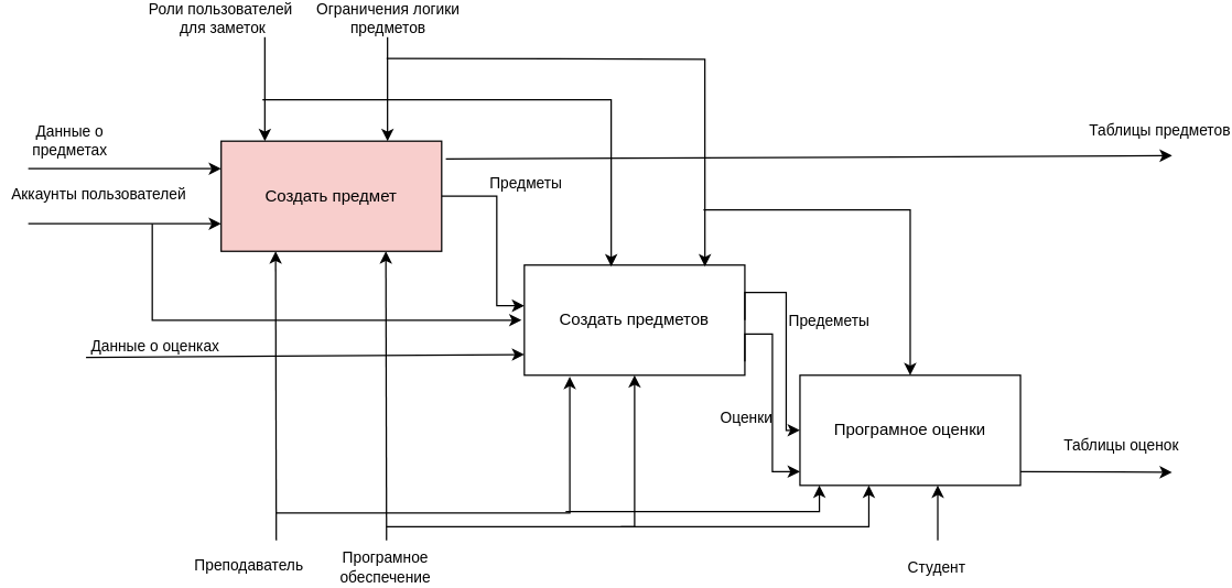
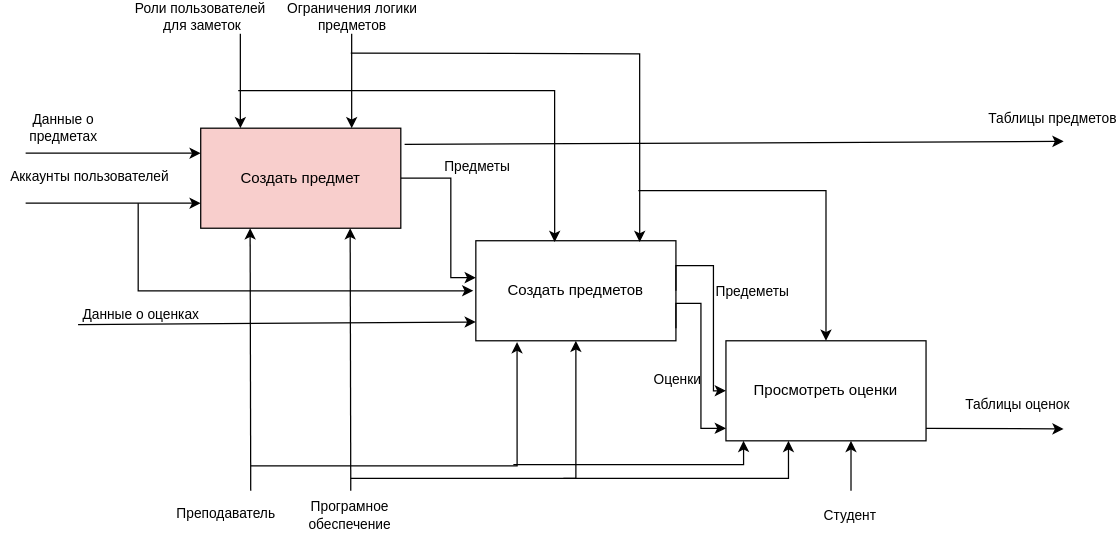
  <mxCell id="0" />
  <mxCell id="1" parent="0" />
  <mxCell id="2" value="Создать предметов" style="rounded=0;whiteSpace=wrap;html=1;" parent="1" vertex="1"><mxGeometry x="380" y="190" width="160" height="80" as="geometry" /></mxCell>
- <mxCell id="3" value="Програмное оценки" style="rounded=0;whiteSpace=wrap;html=1;" parent="1" vertex="1"><mxGeometry x="580" y="270" width="160" height="80" as="geometry" /></mxCell>
+ <mxCell id="3" value="Просмотреть оценки" style="rounded=0;whiteSpace=wrap;html=1;" parent="1" vertex="1"><mxGeometry x="580" y="270" width="160" height="80" as="geometry" /></mxCell>
  <mxCell id="4" value="" style="endArrow=classic;html=1;rounded=0;" parent="1" edge="1"><mxGeometry width="50" height="50" relative="1" as="geometry"><mxPoint x="191.69" y="20" as="sourcePoint" /><mxPoint x="191.69" y="100" as="targetPoint" /><Array as="points"><mxPoint x="190.71" y="20" /></Array></mxGeometry></mxCell>
  <mxCell id="5" value="Роли пользователей&amp;nbsp;&lt;br&gt;для заметок" style="edgeLabel;html=1;align=center;verticalAlign=middle;resizable=0;points=[];" parent="4" vertex="1" connectable="0"><mxGeometry x="-0.391" y="1" relative="1" as="geometry"><mxPoint x="-32" y="-34" as="offset" /></mxGeometry></mxCell>
  <mxCell id="6" value="" style="endArrow=classic;html=1;rounded=0;entryX=0.25;entryY=0;entryDx=0;entryDy=0;" parent="1" edge="1"><mxGeometry width="50" height="50" relative="1" as="geometry"><mxPoint x="280.71" y="20" as="sourcePoint" /><mxPoint x="280.71" y="100" as="targetPoint" /></mxGeometry></mxCell>
  <mxCell id="7" value="Ограничения логики &lt;br&gt;предметов" style="edgeLabel;html=1;align=center;verticalAlign=middle;resizable=0;points=[];" parent="6" vertex="1" connectable="0"><mxGeometry x="-0.147" y="-2" relative="1" as="geometry"><mxPoint x="2" y="-44" as="offset" /></mxGeometry></mxCell>
  <mxCell id="8" value="" style="endArrow=classic;html=1;rounded=0;entryX=0.5;entryY=0;entryDx=0;entryDy=0;edgeStyle=orthogonalEdgeStyle;" parent="1" target="3" edge="1"><mxGeometry width="50" height="50" relative="1" as="geometry"><mxPoint x="510" y="150" as="sourcePoint" /><mxPoint x="770" y="180" as="targetPoint" /><Array as="points"><mxPoint x="510" y="150" /><mxPoint x="660" y="150" /></Array></mxGeometry></mxCell>
  <mxCell id="9" value="" style="endArrow=classic;html=1;rounded=0;entryX=0;entryY=0.5;entryDx=0;entryDy=0;exitX=1;exitY=0.5;exitDx=0;exitDy=0;edgeStyle=orthogonalEdgeStyle;" parent="1" source="20" edge="1"><mxGeometry width="50" height="50" relative="1" as="geometry"><mxPoint x="240" y="219.5" as="sourcePoint" /><mxPoint x="380" y="219.5" as="targetPoint" /><Array as="points"><mxPoint x="360" y="140" /><mxPoint x="360" y="220" /></Array></mxGeometry></mxCell>
  <mxCell id="10" value="Предметы" style="edgeLabel;html=1;align=center;verticalAlign=middle;resizable=0;points=[];" parent="9" vertex="1" connectable="0"><mxGeometry x="-0.829" y="-1" relative="1" as="geometry"><mxPoint x="48" y="-11" as="offset" /></mxGeometry></mxCell>
  <mxCell id="11" value="" style="endArrow=classic;html=1;rounded=0;entryX=0.25;entryY=1;entryDx=0;entryDy=0;" parent="1" edge="1"><mxGeometry width="50" height="50" relative="1" as="geometry"><mxPoint x="200" y="390" as="sourcePoint" /><mxPoint x="199.5" y="180" as="targetPoint" /></mxGeometry></mxCell>
  <mxCell id="12" value="Преподаватель" style="edgeLabel;html=1;align=center;verticalAlign=middle;resizable=0;points=[];" parent="11" vertex="1" connectable="0"><mxGeometry x="-0.32" y="1" relative="1" as="geometry"><mxPoint x="-19" y="88" as="offset" /></mxGeometry></mxCell>
  <mxCell id="13" value="Програмное&lt;br&gt;обеспечение" style="endArrow=classic;html=1;rounded=0;entryX=0.75;entryY=1;entryDx=0;entryDy=0;" parent="1" edge="1"><mxGeometry x="-1" y="20" width="50" height="50" relative="1" as="geometry"><mxPoint x="280" y="390" as="sourcePoint" /><mxPoint x="279.5" y="180" as="targetPoint" /><mxPoint x="19" y="20" as="offset" /></mxGeometry></mxCell>
  <mxCell id="14" value="" style="endArrow=classic;html=1;rounded=0;edgeStyle=orthogonalEdgeStyle;" parent="1" target="2" edge="1"><mxGeometry width="50" height="50" relative="1" as="geometry"><mxPoint x="280" y="380" as="sourcePoint" /><mxPoint x="770" y="180" as="targetPoint" /><Array as="points"><mxPoint x="460" y="380" /></Array></mxGeometry></mxCell>
  <mxCell id="15" value="" style="endArrow=classic;html=1;rounded=0;entryX=0.206;entryY=1.013;entryDx=0;entryDy=0;edgeStyle=orthogonalEdgeStyle;entryPerimeter=0;" parent="1" target="2" edge="1"><mxGeometry width="50" height="50" relative="1" as="geometry"><mxPoint x="200" y="370" as="sourcePoint" /><mxPoint x="770" y="180" as="targetPoint" /><Array as="points"><mxPoint x="413" y="370" /></Array></mxGeometry></mxCell>
  <mxCell id="16" value="" style="endArrow=classic;html=1;rounded=0;exitX=1.019;exitY=0.163;exitDx=0;exitDy=0;exitPerimeter=0;" parent="1" source="20" edge="1"><mxGeometry width="50" height="50" relative="1" as="geometry"><mxPoint x="740" y="110" as="sourcePoint" /><mxPoint x="850" y="110.5" as="targetPoint" /></mxGeometry></mxCell>
  <mxCell id="17" value="Таблицы предметов" style="edgeLabel;html=1;align=center;verticalAlign=middle;resizable=0;points=[];" parent="16" vertex="1" connectable="0"><mxGeometry x="0.2" y="1" relative="1" as="geometry"><mxPoint x="201" y="-19" as="offset" /></mxGeometry></mxCell>
  <mxCell id="18" value="" style="endArrow=classic;html=1;rounded=0;exitX=1;exitY=0.5;exitDx=0;exitDy=0;entryX=0;entryY=0.5;entryDx=0;entryDy=0;edgeStyle=orthogonalEdgeStyle;" parent="1" source="2" target="3" edge="1"><mxGeometry width="50" height="50" relative="1" as="geometry"><mxPoint x="720" y="230" as="sourcePoint" /><mxPoint x="770" y="180" as="targetPoint" /><Array as="points"><mxPoint x="540" y="210" /><mxPoint x="570" y="210" /><mxPoint x="570" y="310" /></Array></mxGeometry></mxCell>
  <mxCell id="19" value="Оценки" style="edgeLabel;html=1;align=center;verticalAlign=middle;resizable=0;points=[];" parent="18" vertex="1" connectable="0"><mxGeometry x="-0.283" y="-2" relative="1" as="geometry"><mxPoint x="-28" y="83" as="offset" /></mxGeometry></mxCell>
  <mxCell id="20" value="Создать предмет" style="rounded=0;whiteSpace=wrap;html=1;fillColor=#f8cecc;" parent="1" vertex="1"><mxGeometry x="160" y="100" width="160" height="80" as="geometry" /></mxCell>
  <mxCell id="21" value="" style="endArrow=classic;html=1;rounded=0;edgeStyle=orthogonalEdgeStyle;entryX=0.819;entryY=0.013;entryDx=0;entryDy=0;entryPerimeter=0;" parent="1" target="2" edge="1"><mxGeometry width="50" height="50" relative="1" as="geometry"><mxPoint x="280" y="40" as="sourcePoint" /><mxPoint x="410" y="40" as="targetPoint" /></mxGeometry></mxCell>
  <mxCell id="22" value="" style="endArrow=classic;html=1;rounded=0;edgeStyle=orthogonalEdgeStyle;entryX=0.394;entryY=0.013;entryDx=0;entryDy=0;entryPerimeter=0;" parent="1" target="2" edge="1"><mxGeometry width="50" height="50" relative="1" as="geometry"><mxPoint x="190" y="70" as="sourcePoint" /><mxPoint x="440" y="50" as="targetPoint" /><Array as="points"><mxPoint x="230" y="70" /><mxPoint x="443" y="70" /></Array></mxGeometry></mxCell>
  <mxCell id="23" value="" style="endArrow=classic;html=1;rounded=0;exitX=1;exitY=0.5;exitDx=0;exitDy=0;entryX=0;entryY=0.5;entryDx=0;entryDy=0;edgeStyle=orthogonalEdgeStyle;" parent="1" edge="1"><mxGeometry width="50" height="50" relative="1" as="geometry"><mxPoint x="540" y="260" as="sourcePoint" /><mxPoint x="580" y="340" as="targetPoint" /><Array as="points"><mxPoint x="540" y="240" /><mxPoint x="560" y="240" /><mxPoint x="560" y="340" /></Array></mxGeometry></mxCell>
  <mxCell id="24" value="Предеметы" style="edgeLabel;html=1;align=center;verticalAlign=middle;resizable=0;points=[];" parent="23" vertex="1" connectable="0"><mxGeometry x="-0.283" y="-2" relative="1" as="geometry"><mxPoint x="42" y="-27" as="offset" /></mxGeometry></mxCell>
  <mxCell id="25" value="" style="endArrow=classic;html=1;rounded=0;edgeStyle=orthogonalEdgeStyle;" parent="1" edge="1"><mxGeometry x="-0.679" y="10" width="50" height="50" relative="1" as="geometry"><mxPoint x="110" y="160" as="sourcePoint" /><mxPoint x="378" y="230" as="targetPoint" /><Array as="points"><mxPoint x="110" y="230" /></Array><mxPoint as="offset" /></mxGeometry></mxCell>
  <mxCell id="26" value="" style="endArrow=classic;html=1;rounded=0;edgeStyle=orthogonalEdgeStyle;" parent="1" edge="1"><mxGeometry width="50" height="50" relative="1" as="geometry"><mxPoint x="450" y="380" as="sourcePoint" /><mxPoint x="630" y="350" as="targetPoint" /><Array as="points"><mxPoint x="630" y="380" /></Array></mxGeometry></mxCell>
  <mxCell id="27" value="" style="endArrow=classic;html=1;rounded=0;entryX=0.088;entryY=1;entryDx=0;entryDy=0;edgeStyle=orthogonalEdgeStyle;entryPerimeter=0;" parent="1" target="3" edge="1"><mxGeometry width="50" height="50" relative="1" as="geometry"><mxPoint x="410" y="368.96" as="sourcePoint" /><mxPoint x="622.96" y="270" as="targetPoint" /><Array as="points"><mxPoint x="594" y="369" /></Array></mxGeometry></mxCell>
  <mxCell id="28" value="Студент" style="endArrow=classic;html=1;rounded=0;entryX=0.75;entryY=1;entryDx=0;entryDy=0;" parent="1" edge="1"><mxGeometry x="-1" y="20" width="50" height="50" relative="1" as="geometry"><mxPoint x="680" y="390" as="sourcePoint" /><mxPoint x="680" y="350" as="targetPoint" /><mxPoint x="19" y="20" as="offset" /></mxGeometry></mxCell>
  <mxCell id="29" value="" style="endArrow=classic;html=1;rounded=0;exitX=1;exitY=0.357;exitDx=0;exitDy=0;exitPerimeter=0;" parent="1" edge="1"><mxGeometry width="50" height="50" relative="1" as="geometry"><mxPoint x="740" y="340" as="sourcePoint" /><mxPoint x="850" y="340.5" as="targetPoint" /></mxGeometry></mxCell>
  <mxCell id="30" value="Таблицы оценок" style="edgeLabel;html=1;align=center;verticalAlign=middle;resizable=0;points=[];" parent="29" vertex="1" connectable="0"><mxGeometry x="0.2" y="1" relative="1" as="geometry"><mxPoint x="6" y="-19" as="offset" /></mxGeometry></mxCell>
  <mxCell id="31" value="Аккаунты пользователей" style="endArrow=classic;html=1;rounded=0;entryX=0;entryY=0.5;entryDx=0;entryDy=0;" edge="1" parent="1"><mxGeometry x="-0.269" y="21" width="50" height="50" relative="1" as="geometry"><mxPoint y="160" as="sourcePoint" x="20" /><mxPoint x="160" y="160" as="targetPoint" /><Array as="points" /><mxPoint as="offset" /></mxGeometry></mxCell>
  <mxCell id="32" value="Данные о&lt;br&gt;предметах" style="endArrow=classic;html=1;rounded=0;entryX=0;entryY=0.5;entryDx=0;entryDy=0;" edge="1" parent="1"><mxGeometry x="-0.571" y="20" width="50" height="50" relative="1" as="geometry"><mxPoint y="120" as="sourcePoint" x="20" /><mxPoint x="160" y="120" as="targetPoint" /><Array as="points" /><mxPoint as="offset" /></mxGeometry></mxCell>
  <mxCell id="33" value="Данные о оценках" style="endArrow=classic;html=1;rounded=0;entryX=-0.012;entryY=0.85;entryDx=0;entryDy=0;entryPerimeter=0;" edge="1" parent="1"><mxGeometry x="-0.685" y="8" width="50" height="50" relative="1" as="geometry"><mxPoint x="61.92" y="257" as="sourcePoint" /><mxPoint x="380" y="255" as="targetPoint" /><Array as="points" /><mxPoint as="offset" /></mxGeometry></mxCell>
